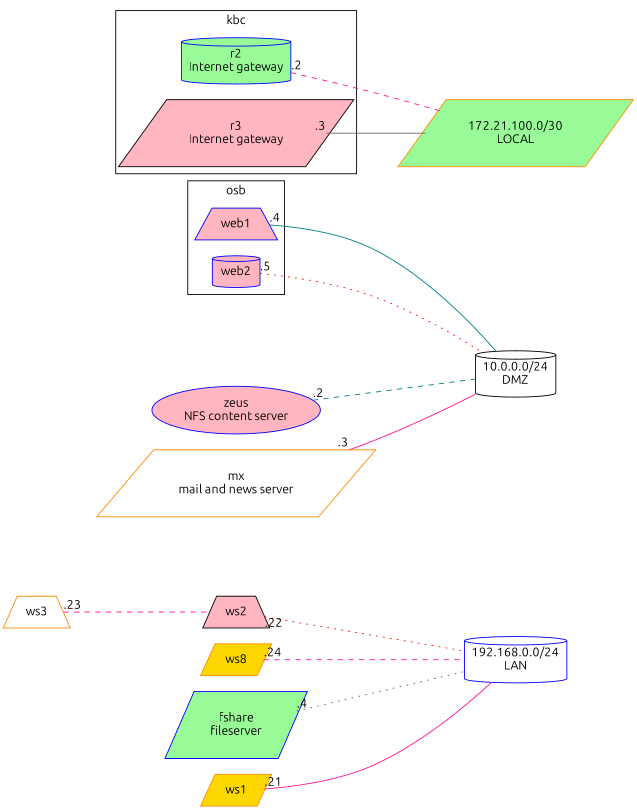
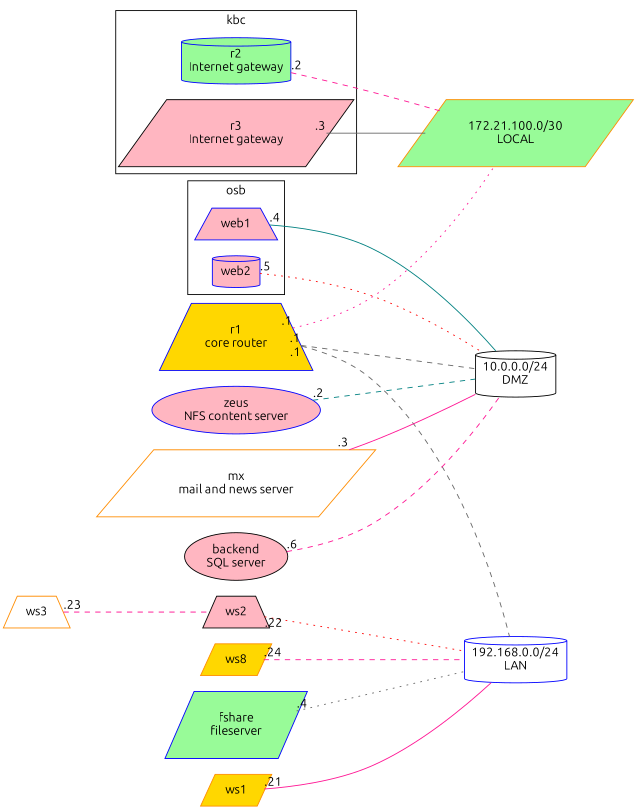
  graph {
    fontname=Ubuntu
    rankdir=LR
    node [color=blue fillcolor=lightpink fontname=Ubuntu shape=parallelogram style=filled]
    edge [color=deeppink fontname=Ubuntu labeldistance=2.3 labelfloat=false style=dashed taillabel=.1]
    n1 [fillcolor=palegreen label="r2\nInternet gateway" shape=cylinder]
    n2 [color=black label="r3\nInternet gateway"]
    n3 [label=web1 shape=trapezium]
    n4 [label=web2 shape=cylinder]
    n5 [color=darkorange fillcolor=palegreen label="172.21.100.0/30\nLOCAL"]
    n6 [color=black fillcolor=white label="10.0.0.0/24\nDMZ" shape=cylinder]
    n7 [fillcolor=white label="192.168.0.0/24\nLAN" shape=cylinder]
+   n8 [fillcolor=gold label="r1\ncore router" shape=trapezium]
    n9 [label="zeus\nNFS content server" shape=ellipse]
    n10 [color=darkorange fillcolor=white label="mx\nmail and news server"]
+   n11 [color=black label="backend\nSQL server" shape=ellipse]
    n12 [fillcolor=palegreen label="fshare\nfileserver"]
    n13 [color=darkorange fillcolor=gold label=ws1]
    n14 [color=black label=ws2 shape=trapezium]
    n15 [color=darkorange fillcolor=white label=ws3 shape=trapezium]
    n16 [color=darkorange fillcolor=gold label=ws8]
    subgraph cluster_1 {
      label=kbc
      labeljust=c
      labelloc=t
      n1
      n2
    }
    subgraph cluster_2 {
      label=osb
      labeljust=c
      labelloc=t
      n3
      n4
    }
    n1 -- n5 [taillabel=.2]
    n2 -- n5 [color=gray40 style=solid taillabel=.3]
    n3 -- n6 [color=teal style=solid taillabel=.4]
    n4 -- n6 [color=red style=dotted taillabel=.5]
+   n8 -- n5 [style=dotted]
+   n8 -- n6 [color=gray40]
+   n8 -- n7 [color=gray40]
    n9 -- n6 [color=teal taillabel=.2]
    n10 -- n6 [style=solid taillabel=.3]
+   n11 -- n6 [taillabel=.6]
    n12 -- n7 [color=gray40 style=dotted taillabel=.4]
    n13 -- n7 [style=solid taillabel=.21]
    n14 -- n7 [color=red style=dotted taillabel=.22]
    n15 -- n14 [taillabel=.23]
    n16 -- n7 [taillabel=.24]
  }
